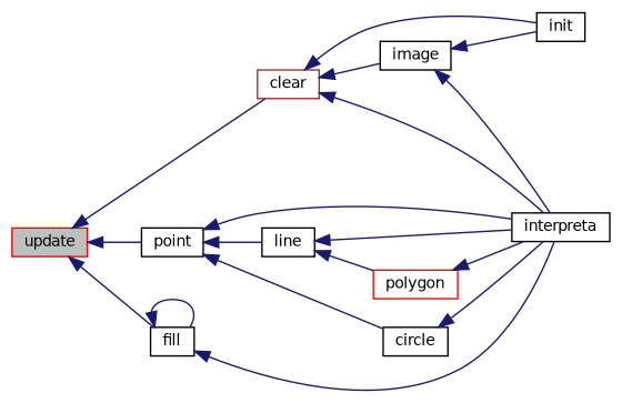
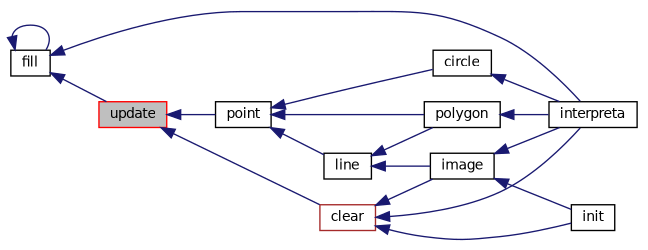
  digraph {
    rankdir=LR
    node [color=black fillcolor=white fontname=Helvetica fontsize=10 shape=record style=filled]
    edge [color=midnightblue dir=back fontname=Helvetica fontsize=10 labelfontname=Helvetica labelfontsize=10 style=solid]
    n1 [color=red fillcolor=grey75 fontcolor=black height=0.2 label=update width=0.4]
    n2 [color=brown height=0.2 label=clear width=0.4]
    n3 [height=0.2 label=point width=0.4]
    n4 [height=0.2 label=fill width=0.4]
    n5 [height=0.2 label=init width=0.4]
    n6 [height=0.2 label=interpreta width=0.4]
    n7 [height=0.2 label=image width=0.4]
    n8 [height=0.2 label=line width=0.4]
    n9 [height=0.2 label=circle width=0.4]
-   n10 [color=red height=0.2 label=polygon width=0.4]
+   n10 [height=0.2 label=polygon width=0.4]
    n1 -> n2
    n1 -> n3
-   n1 -> n4
+   n4 -> n1
    n2 -> n5
    n2 -> n6
    n2 -> n7
-   n3 -> n6
+   n3 -> n10
    n3 -> n8
    n3 -> n9
    n4 -> n4
    n4 -> n6
    n7 -> n5
    n7 -> n6
-   n8 -> n6
+   n8 -> n7
    n8 -> n10
    n9 -> n6
    n10 -> n6
  }
